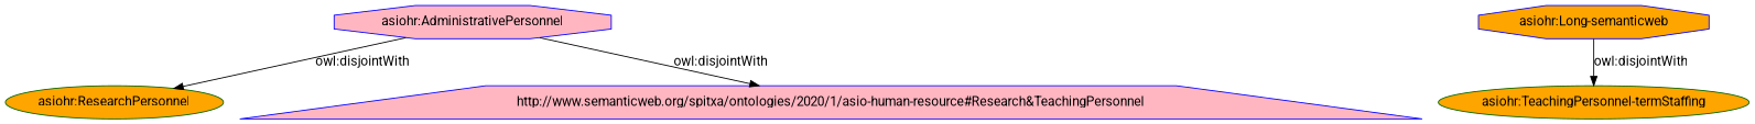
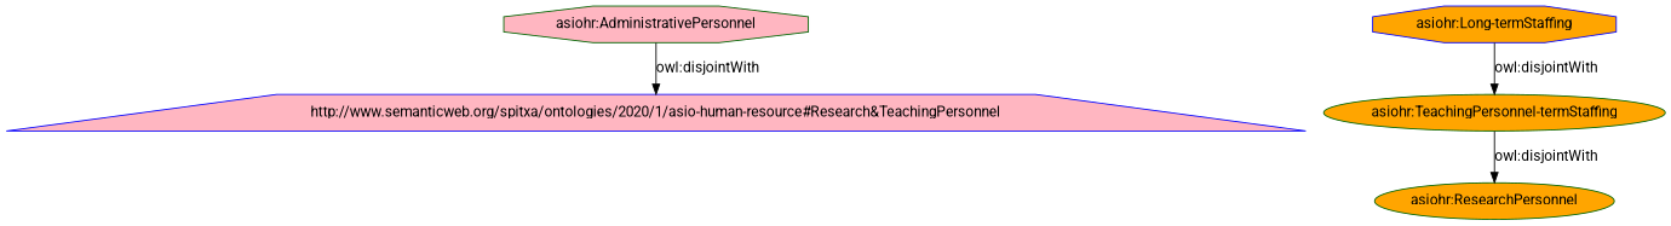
  digraph {
    fontname=Roboto
    rankdir=TB
    node [color=blue fillcolor=orange fontname=Roboto shape=octagon style=filled]
    edge [fontname=Roboto]
-   "asiohr:AdministrativePersonnel" [fillcolor=lightpink]
+   "asiohr:AdministrativePersonnel" [color=darkgreen fillcolor=lightpink]
    "asiohr:ResearchPersonnel" [color=darkgreen shape=ellipse]
    "http://www.semanticweb.org/spitxa/ontologies/2020/1/asio-human-resource#Research&TeachingPersonnel" [fillcolor=lightpink shape=trapezium]
    n4 [color=darkgreen label="asiohr:TeachingPersonnel-termStaffing" shape=ellipse]
-   "asiohr:Long-termStaffing" [label="asiohr:Long-semanticweb"]
-   "asiohr:AdministrativePersonnel" -> "asiohr:ResearchPersonnel" [label="owl:disjointWith"]
+   "asiohr:Long-termStaffing"
+   n4 -> "asiohr:ResearchPersonnel" [label="owl:disjointWith"]
    "asiohr:AdministrativePersonnel" -> "http://www.semanticweb.org/spitxa/ontologies/2020/1/asio-human-resource#Research&TeachingPersonnel" [label="owl:disjointWith"]
    "asiohr:Long-termStaffing" -> n4 [label="owl:disjointWith"]
  }
